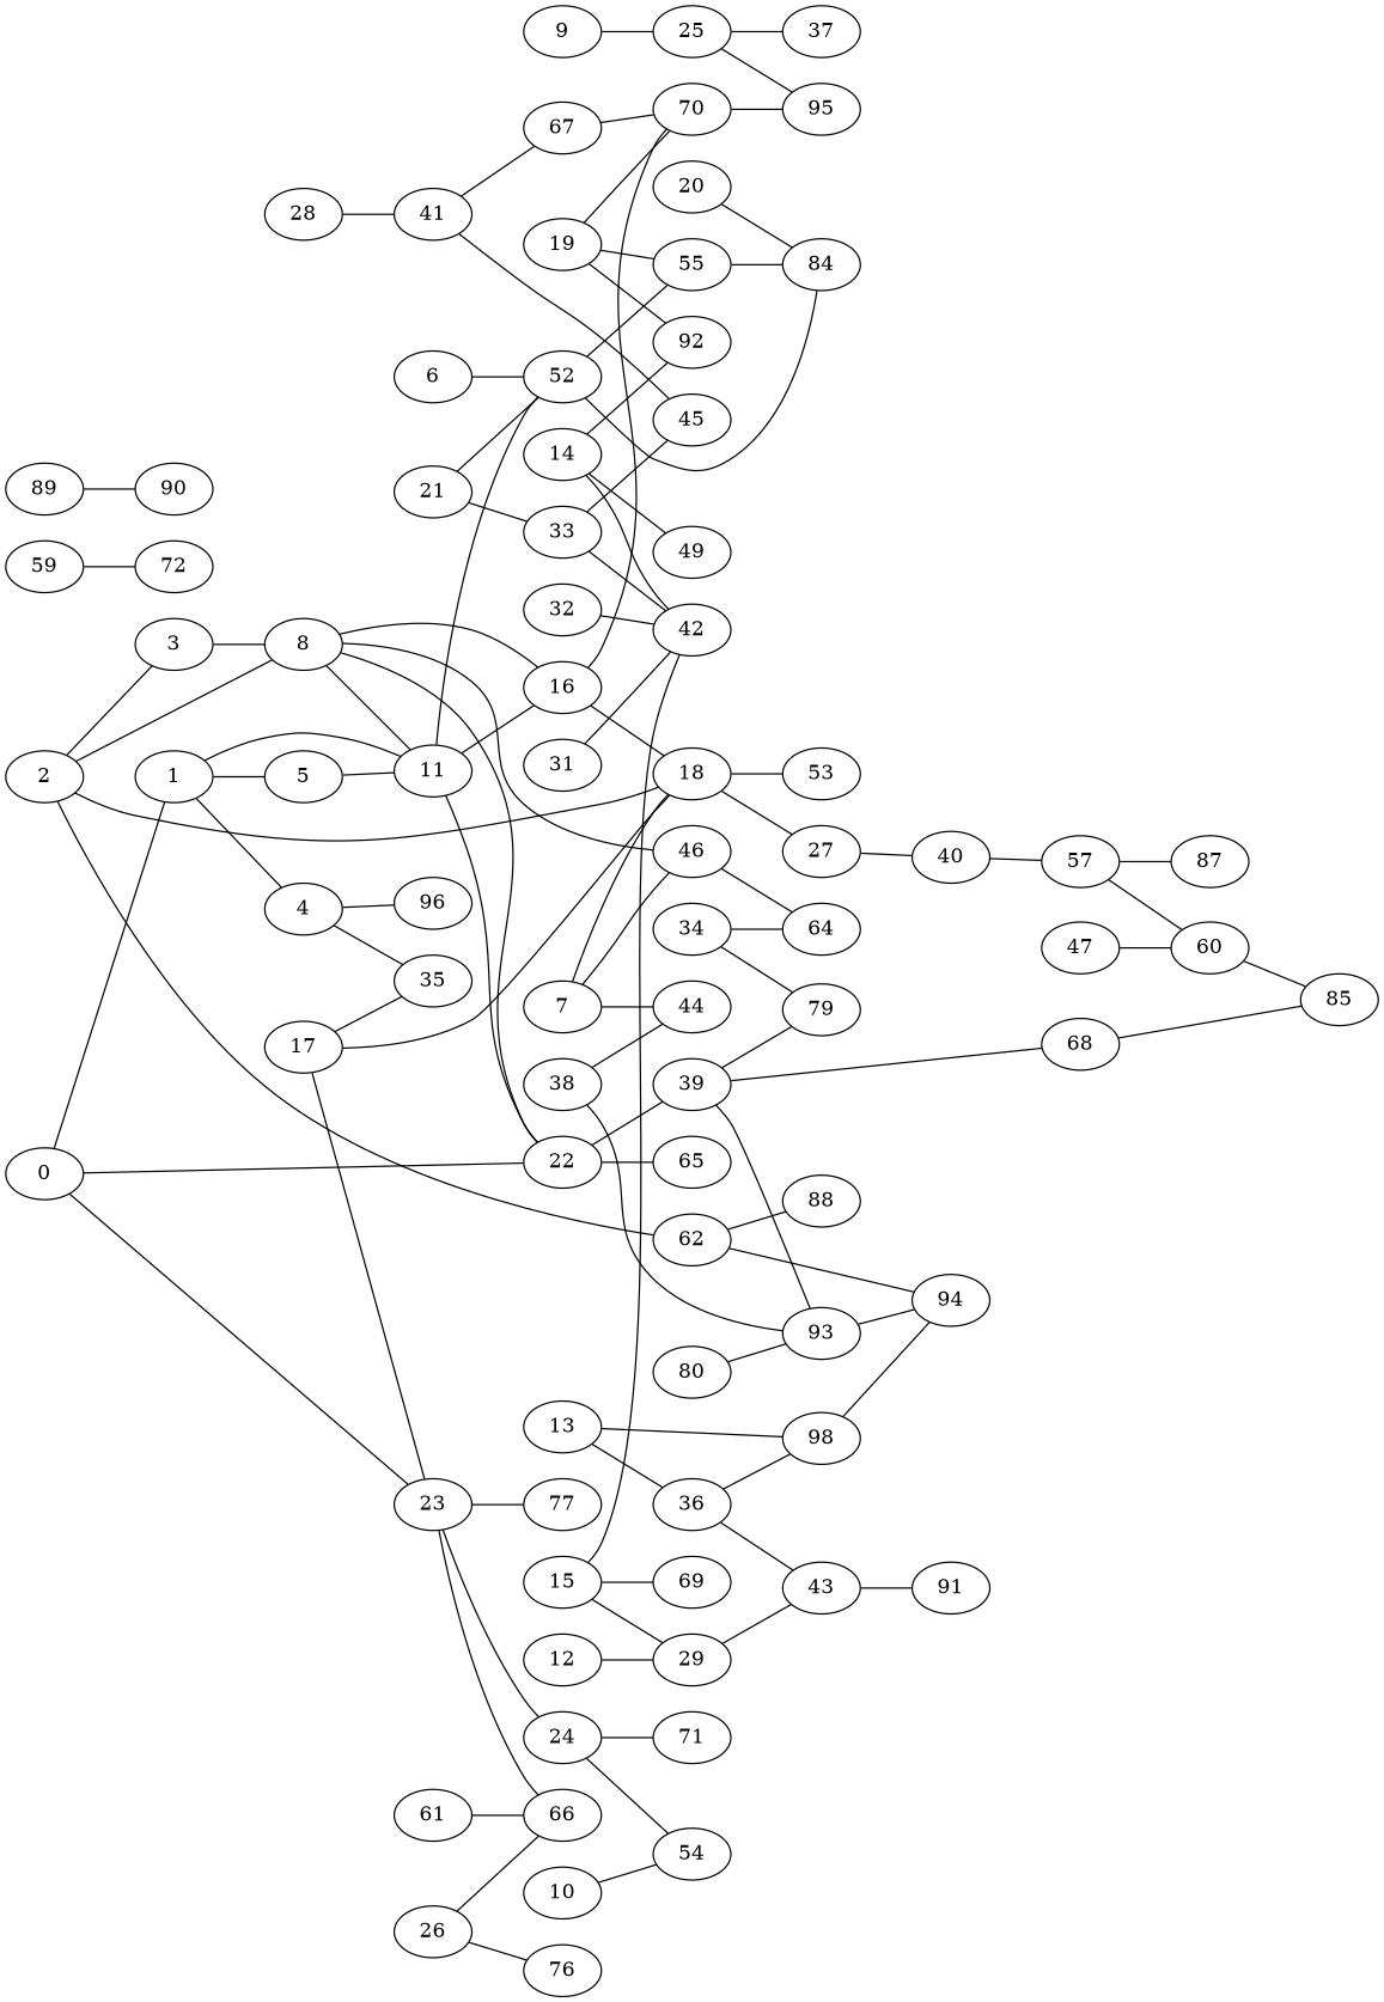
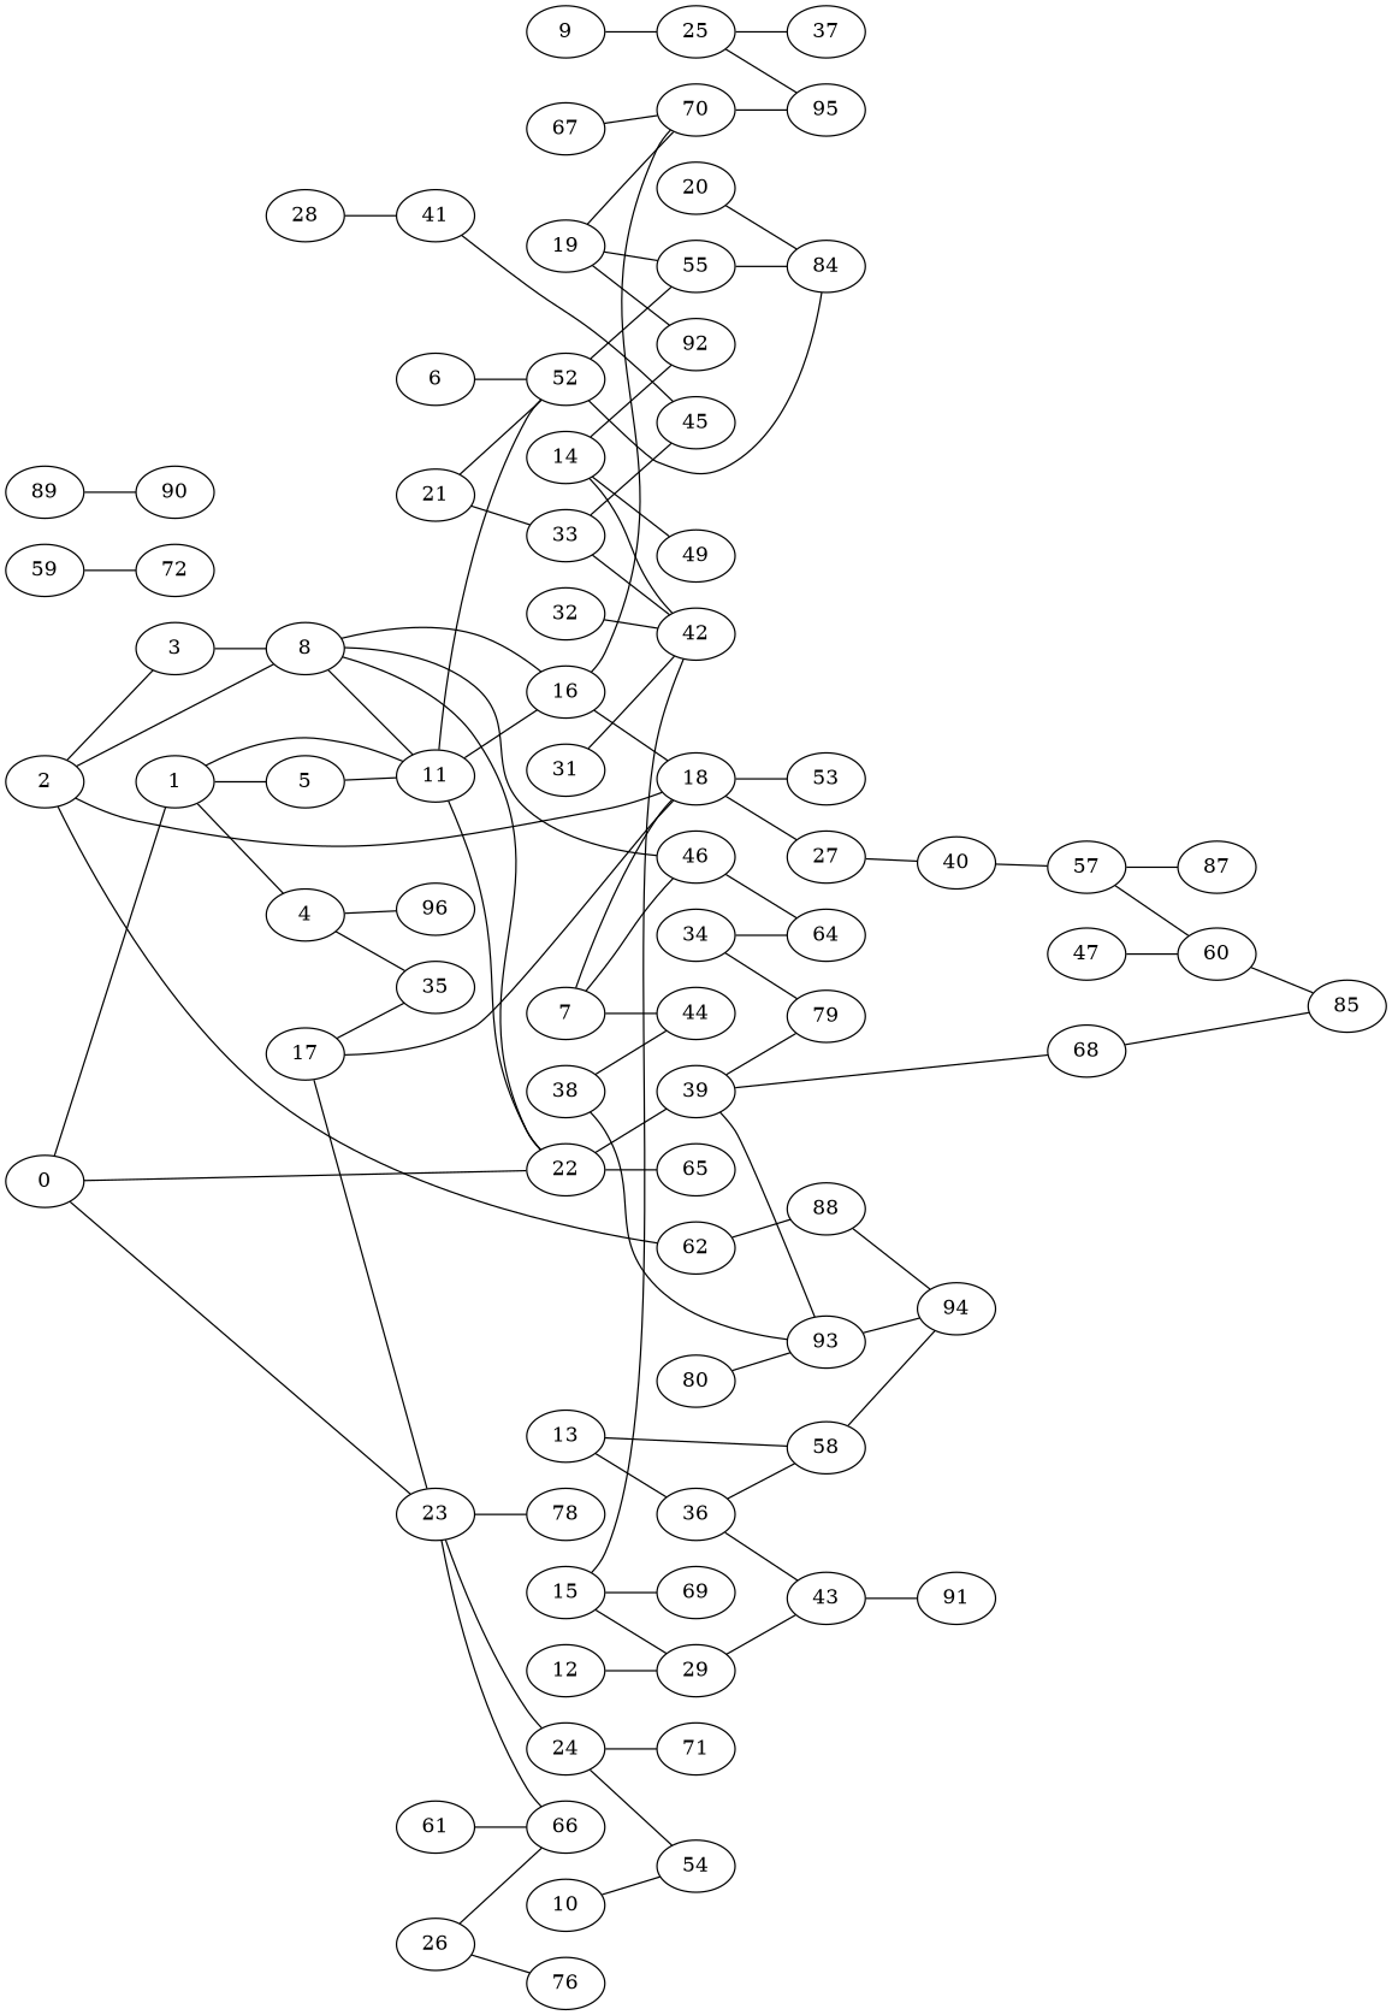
  graph {
    rankdir=LR
    8
    11
    46
    22
    16
    52
    64
    39
    65
    18
    70
    55
    84
    79
    93
    68
    27
    53
    95
    0
    1
    23
    4
    5
    24
    66
-   77
+   77 [label=78]
    n28 [label=35]
    n29 [label=96]
    54
    71
    2
    3
    62
    94
    88
    40
    6
    7
    44
    9
    25
    37
    10
    12
    29
    43
    91
    13
    36
-   58 [label=98]
+   58
    14
    42
    49
    92
    15
    69
    17
    57
    19
    20
    21
    33
    45
    85
    26
    n67 [label=76]
    60
    87
    28
    41
    67
    31
    32
    34
    38
    47
    59
    72
    61
    80
    89
    90
    8 -- 11
    8 -- 46
    8 -- 22
    8 -- 16
    11 -- 22
    11 -- 16
    11 -- 52
    46 -- 64
    22 -- 39
    22 -- 65
    16 -- 18
    16 -- 70
    52 -- 55
    52 -- 84
    39 -- 79
    39 -- 93
    39 -- 68
    18 -- 27
    18 -- 53
    70 -- 95
    55 -- 84
    93 -- 94
    68 -- 85
    27 -- 40
    0 -- 22
    0 -- 1
    0 -- 23
    1 -- 11
    1 -- 4
    1 -- 5
    23 -- 24
    23 -- 66
    23 -- 77
    4 -- n28
    4 -- n29
    5 -- 11
    24 -- 54
    24 -- 71
    2 -- 8
    2 -- 18
    2 -- 3
    2 -- 62
    3 -- 8
-   62 -- 94
+   88 -- 94
    62 -- 88
    40 -- 57
    6 -- 52
    7 -- 46
    7 -- 18
    7 -- 44
    9 -- 25
    25 -- 95
    25 -- 37
    10 -- 54
    12 -- 29
    29 -- 43
    43 -- 91
    13 -- 36
    13 -- 58
    36 -- 43
    36 -- 58
    58 -- 94
    14 -- 42
    14 -- 49
    14 -- 92
    15 -- 29
    15 -- 42
    15 -- 69
    17 -- 18
    17 -- 23
    17 -- n28
    57 -- 60
    57 -- 87
    19 -- 70
    19 -- 55
    19 -- 92
    20 -- 84
    21 -- 52
    21 -- 33
    33 -- 42
    33 -- 45
    26 -- 66
    26 -- n67
    60 -- 85
    28 -- 41
    41 -- 45
-   41 -- 67
    67 -- 70
    31 -- 42
    32 -- 42
    34 -- 64
    34 -- 79
    38 -- 93
    38 -- 44
    47 -- 60
    59 -- 72
    61 -- 66
    80 -- 93
    89 -- 90
  }
